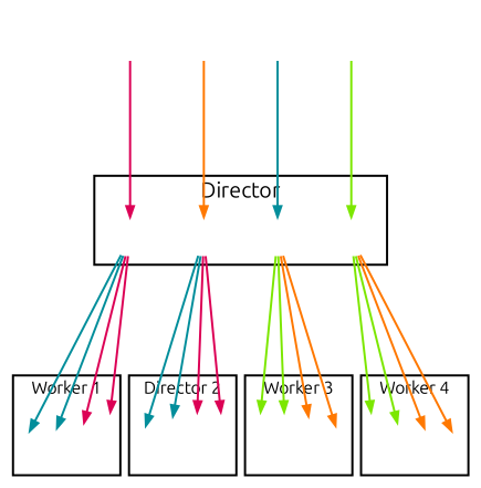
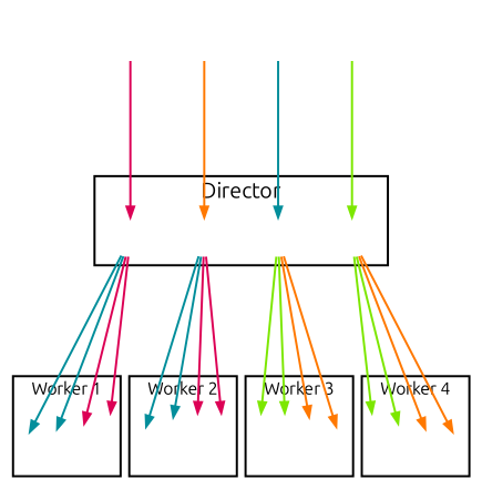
  digraph {
    compound=true
    fontname=Ubuntu
    penwidth=2
    ranksep=2
    splines=line
    node [fixedsize=true style=invisible fontname=Ubuntu shape=box]
    edge [color="#DC0055" fontname=Ubuntu penwidth=2]
    s0 [height=0.5 width=0.7 shape=""]
    s1 [height=0.5 width=0.7 shape=""]
    s2 [height=0.5 width=0.7 shape=""]
    s3 [height=0.5 width=0.7 shape=""]
    d0 [height=0.5 width=0.7 shape=""]
    d1 [height=0.5 width=0.7 shape=""]
    d2 [height=0.5 width=0.7 shape=""]
    d3 [height=0.5 width=0.7 shape=""]
    w0t0 [height=0.7 width=0.1]
    w0t1 [height=0.7 width=0.1]
    w0t2 [height=0.7 width=0.1]
    w0t3 [height=0.7 width=0.1]
    w1t0 [height=0.7 width=0.1]
    w1t1 [height=0.7 width=0.1]
    w1t2 [height=0.7 width=0.1]
    w1t3 [height=0.7 width=0.1]
    w2t0 [height=0.7 width=0.1]
    w2t1 [height=0.7 width=0.1]
    w2t2 [height=0.7 width=0.1]
    w2t3 [height=0.7 width=0.1]
    w3t0 [height=0.7 width=0.1]
    w3t1 [height=0.7 width=0.1]
    w3t2 [height=0.7 width=0.1]
    w3t3 [height=0.7 width=0.1]
    subgraph cluster_1 {
      style=invisible
      s0
      s1
      s2
      s3
    }
    subgraph cluster_2 {
      fontsize=20
      label=Director
      d0
      d1
      d2
      d3
    }
    subgraph cluster_3 {
      fontsize=16
      label="Worker 1"
      nodesep=0
      w0t0
      w0t1
      w0t2
      w0t3
    }
    subgraph cluster_4 {
      fontsize=16
-     label="Director 2"
+     label="Worker 2"
      nodesep=0
      w1t0
      w1t1
      w1t2
      w1t3
    }
    subgraph cluster_5 {
      fontsize=16
      label="Worker 3"
      nodesep=0
      w2t0
      w2t1
      w2t2
      w2t3
    }
    subgraph cluster_6 {
      fontsize=16
      label="Worker 4"
      nodesep=0
      nodesize=0
      w3t0
      w3t1
      w3t2
      w3t3
    }
    s0 -> d0
    s1 -> d1 [color="#FF7800"]
    s2 -> d2 [color="#028E9B"]
    s3 -> d3 [color="#7CE700"]
    d0 -> w0t0
    d0 -> w0t1
    d0 -> w0t2 [color="#028E9B"]
    d0 -> w0t3 [color="#028E9B"]
    d1 -> w1t0
    d1 -> w1t1
    d1 -> w1t2 [color="#028E9B"]
    d1 -> w1t3 [color="#028E9B"]
    d2 -> w2t0 [color="#FF7800"]
    d2 -> w2t1 [color="#FF7800"]
    d2 -> w2t2 [color="#7CE700"]
    d2 -> w2t3 [color="#7CE700"]
    d3 -> w3t0 [color="#FF7800"]
    d3 -> w3t1 [color="#FF7800"]
    d3 -> w3t2 [color="#7CE700"]
    d3 -> w3t3 [color="#7CE700"]
  }
